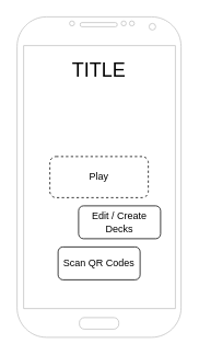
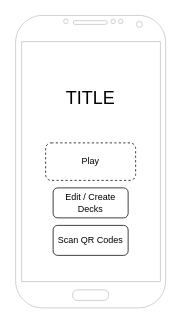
  <mxCell id="0" />
  <mxCell id="1" parent="0" />
  <mxCell id="2" value="" style="verticalLabelPosition=bottom;verticalAlign=top;html=1;shadow=0;dashed=0;strokeWidth=1;shape=mxgraph.android.phone2;strokeColor=#c0c0c0;" vertex="1" parent="1"><mxGeometry x="20" y="20" width="200" height="390" as="geometry" /></mxCell>
- <mxCell id="3" value="Edit / Create Decks" style="rounded=1;whiteSpace=wrap;html=1;" vertex="1" parent="1"><mxGeometry x="95" y="250" width="100" height="40" as="geometry" /></mxCell>
+ <mxCell id="3" value="Edit / Create Decks" style="rounded=1;whiteSpace=wrap;html=1;" vertex="1" parent="1"><mxGeometry x="70" y="250" width="100" height="40" as="geometry" /></mxCell>
  <mxCell id="4" value="Play" style="rounded=1;whiteSpace=wrap;html=1;dashed=1;" vertex="1" parent="1"><mxGeometry x="60" y="190" width="120" height="50" as="geometry" /></mxCell>
  <mxCell id="5" value="Scan QR Codes" style="rounded=1;whiteSpace=wrap;html=1;" vertex="1" parent="1"><mxGeometry x="70" y="300" width="100" height="40" as="geometry" /></mxCell>
- <mxCell id="6" value="TITLE" style="text;html=1;strokeColor=none;fillColor=none;align=center;verticalAlign=middle;whiteSpace=wrap;rounded=0;fontSize=24;" vertex="1" parent="1"><mxGeometry x="70" y="65" width="100" height="40" as="geometry" /></mxCell>
+ <mxCell id="6" value="TITLE" style="text;html=1;strokeColor=none;fillColor=none;align=center;verticalAlign=middle;whiteSpace=wrap;rounded=0;fontSize=24;" vertex="1" parent="1"><mxGeometry x="70" y="110" width="100" height="40" as="geometry" /></mxCell>
